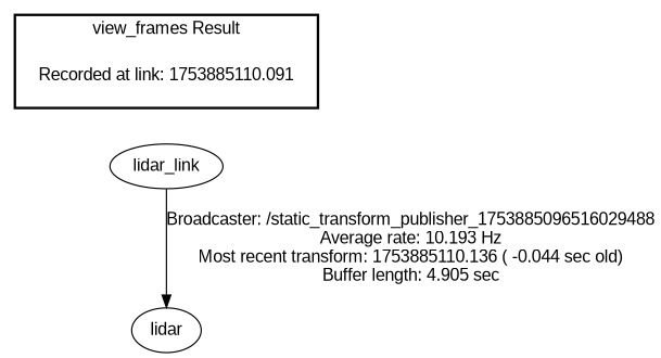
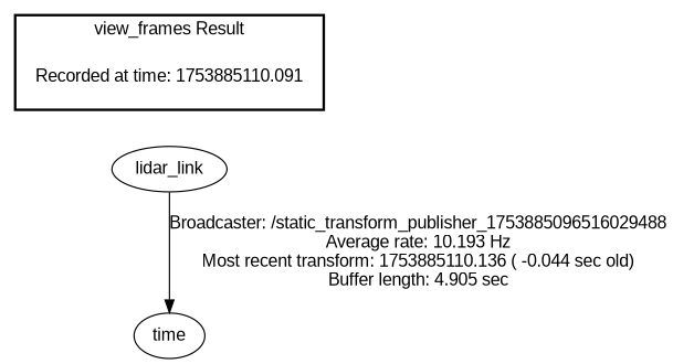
  digraph {
    fontname="Liberation Sans"
    node [fontname="Liberation Sans"]
    edge [fontname="Liberation Sans"]
-   "Recorded at time: 1753885110.091" [shape=plaintext label="Recorded at link: 1753885110.091"]
+   "Recorded at time: 1753885110.091" [shape=plaintext]
    n2 [label=lidar_link]
-   lidar
+   lidar [label=time]
    subgraph cluster_1 {
      color=black
      label="view_frames Result"
      style=bold
      "Recorded at time: 1753885110.091"
    }
    "Recorded at time: 1753885110.091" -> n2 [style=invis]
    n2 -> lidar [label="Broadcaster: /static_transform_publisher_1753885096516029488\nAverage rate: 10.193 Hz\nMost recent transform: 1753885110.136 ( -0.044 sec old)\nBuffer length: 4.905 sec\n"]
  }
